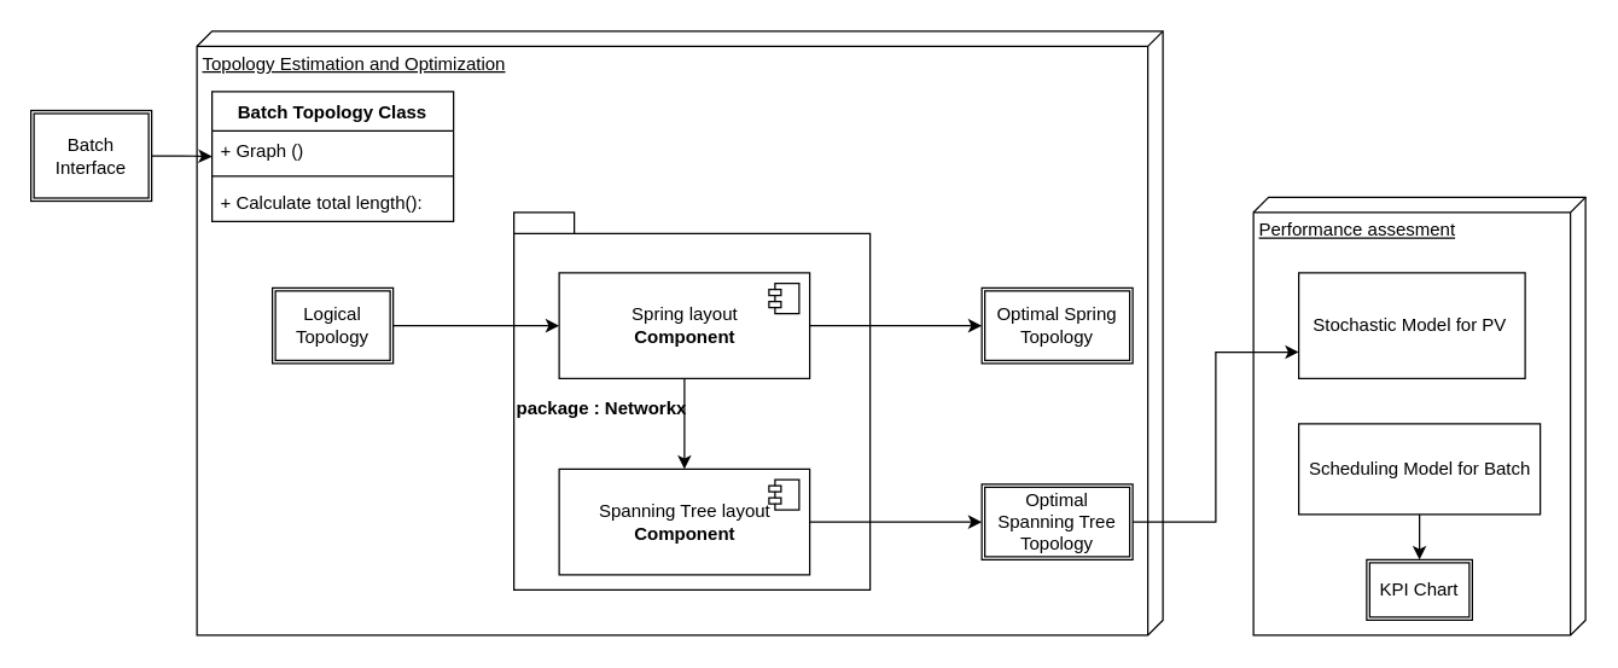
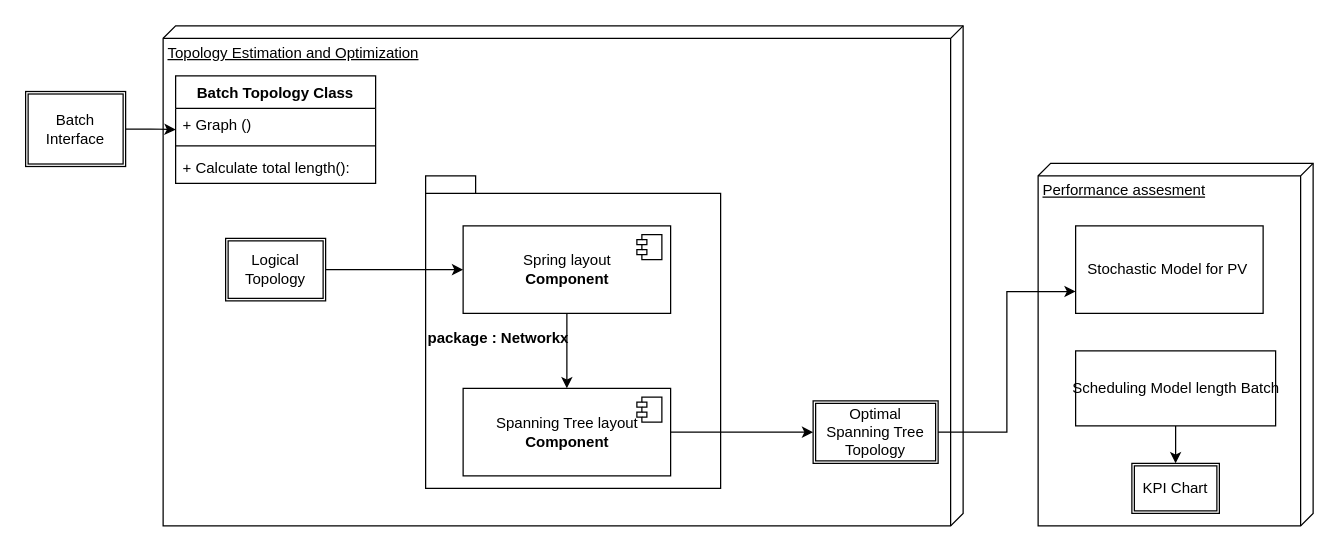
  <mxCell id="0" />
  <mxCell id="1" parent="0" />
  <mxCell id="2" value="Topology Estimation and Optimization" style="verticalAlign=top;align=left;spacingTop=8;spacingLeft=2;spacingRight=12;shape=cube;size=10;direction=south;fontStyle=4;html=1;" vertex="1" parent="1"><mxGeometry x="130" y="20" width="640" height="400" as="geometry" /></mxCell>
  <mxCell id="3" style="edgeStyle=orthogonalEdgeStyle;rounded=0;orthogonalLoop=1;jettySize=auto;html=1;exitX=1;exitY=0.5;exitDx=0;exitDy=0;entryX=0;entryY=0.5;entryDx=0;entryDy=0;" edge="1" parent="1" source="4" target="17"><mxGeometry relative="1" as="geometry" /></mxCell>
  <mxCell id="4" value="Batch Interface" style="shape=ext;double=1;rounded=0;whiteSpace=wrap;html=1;" vertex="1" parent="1"><mxGeometry x="20" y="72.5" width="80" height="60" as="geometry" /></mxCell>
  <mxCell id="5" value="Logical Topology" style="shape=ext;double=1;rounded=0;whiteSpace=wrap;html=1;" vertex="1" parent="1"><mxGeometry x="180" y="190" width="80" height="50" as="geometry" /></mxCell>
  <mxCell id="6" style="edgeStyle=orthogonalEdgeStyle;rounded=0;orthogonalLoop=1;jettySize=auto;html=1;exitX=0.5;exitY=1;exitDx=0;exitDy=0;" edge="1" parent="1" source="4" target="4"><mxGeometry relative="1" as="geometry" /></mxCell>
  <mxCell id="7" value="&lt;span&gt;package : Networkx&lt;/span&gt;" style="shape=folder;fontStyle=1;spacingTop=10;tabWidth=40;tabHeight=14;tabPosition=left;html=1;align=left;" vertex="1" parent="1"><mxGeometry x="340" y="140" width="236" height="250" as="geometry" /></mxCell>
  <mxCell id="8" style="edgeStyle=orthogonalEdgeStyle;rounded=0;orthogonalLoop=1;jettySize=auto;html=1;exitX=0.5;exitY=1;exitDx=0;exitDy=0;" edge="1" parent="1" source="5" target="5"><mxGeometry relative="1" as="geometry" /></mxCell>
  <mxCell id="9" style="edgeStyle=orthogonalEdgeStyle;rounded=0;orthogonalLoop=1;jettySize=auto;html=1;entryX=0;entryY=0.5;entryDx=0;entryDy=0;" edge="1" parent="1" source="10" target="22"><mxGeometry relative="1" as="geometry" /></mxCell>
  <mxCell id="10" value="Spanning Tree layout&lt;br&gt;&lt;b&gt;Component&lt;/b&gt;" style="html=1;dropTarget=0;" vertex="1" parent="1"><mxGeometry x="370" y="310" width="166" height="70" as="geometry" /></mxCell>
  <mxCell id="11" value="" style="shape=module;jettyWidth=8;jettyHeight=4;" vertex="1" parent="10"><mxGeometry x="1" width="20" height="20" relative="1" as="geometry"><mxPoint x="-27" y="7" as="offset" /></mxGeometry></mxCell>
  <mxCell id="12" style="edgeStyle=orthogonalEdgeStyle;rounded=0;orthogonalLoop=1;jettySize=auto;html=1;exitX=0.5;exitY=1;exitDx=0;exitDy=0;entryX=0.5;entryY=0;entryDx=0;entryDy=0;" edge="1" parent="1" source="15" target="10"><mxGeometry relative="1" as="geometry" /></mxCell>
- <mxCell id="13" style="edgeStyle=orthogonalEdgeStyle;rounded=0;orthogonalLoop=1;jettySize=auto;html=1;exitX=1;exitY=0.5;exitDx=0;exitDy=0;entryX=0;entryY=0.5;entryDx=0;entryDy=0;" edge="1" parent="1" source="15" target="21"><mxGeometry relative="1" as="geometry" /></mxCell>
  <mxCell id="14" style="edgeStyle=orthogonalEdgeStyle;rounded=0;orthogonalLoop=1;jettySize=auto;html=1;" edge="1" parent="1" source="5" target="15"><mxGeometry relative="1" as="geometry" /></mxCell>
  <mxCell id="15" value="Spring layout&lt;br&gt;&lt;b&gt;Component&lt;/b&gt;" style="html=1;dropTarget=0;" vertex="1" parent="1"><mxGeometry x="370" y="180" width="166" height="70" as="geometry" /></mxCell>
  <mxCell id="16" value="" style="shape=module;jettyWidth=8;jettyHeight=4;" vertex="1" parent="15"><mxGeometry x="1" width="20" height="20" relative="1" as="geometry"><mxPoint x="-27" y="7" as="offset" /></mxGeometry></mxCell>
  <mxCell id="17" value="Batch Topology Class" style="swimlane;fontStyle=1;align=center;verticalAlign=top;childLayout=stackLayout;horizontal=1;startSize=26;horizontalStack=0;resizeParent=1;resizeParentMax=0;resizeLast=0;collapsible=1;marginBottom=0;" vertex="1" parent="1"><mxGeometry x="140" y="60" width="160" height="86" as="geometry" /></mxCell>
  <mxCell id="18" value="+ Graph ()" style="text;strokeColor=none;fillColor=none;align=left;verticalAlign=top;spacingLeft=4;spacingRight=4;overflow=hidden;rotatable=0;points=[[0,0.5],[1,0.5]];portConstraint=eastwest;" vertex="1" parent="17"><mxGeometry y="26" width="160" height="26" as="geometry" /></mxCell>
  <mxCell id="19" value="" style="line;strokeWidth=1;fillColor=none;align=left;verticalAlign=middle;spacingTop=-1;spacingLeft=3;spacingRight=3;rotatable=0;labelPosition=right;points=[];portConstraint=eastwest;" vertex="1" parent="17"><mxGeometry y="52" width="160" height="8" as="geometry" /></mxCell>
  <mxCell id="20" value="+ Calculate total length():" style="text;strokeColor=none;fillColor=none;align=left;verticalAlign=top;spacingLeft=4;spacingRight=4;overflow=hidden;rotatable=0;points=[[0,0.5],[1,0.5]];portConstraint=eastwest;" vertex="1" parent="17"><mxGeometry y="60" width="160" height="26" as="geometry" /></mxCell>
- <mxCell id="21" value="Optimal Spring Topology" style="shape=ext;double=1;rounded=0;whiteSpace=wrap;html=1;" vertex="1" parent="1"><mxGeometry x="650" y="190" width="100" height="50" as="geometry" /></mxCell>
  <mxCell id="22" value="Optimal Spanning Tree Topology" style="shape=ext;double=1;rounded=0;whiteSpace=wrap;html=1;" vertex="1" parent="1"><mxGeometry x="650" y="320" width="100" height="50" as="geometry" /></mxCell>
  <mxCell id="23" value="Performance assesment" style="verticalAlign=top;align=left;spacingTop=8;spacingLeft=2;spacingRight=12;shape=cube;size=10;direction=south;fontStyle=4;html=1;" vertex="1" parent="1"><mxGeometry x="830" y="130" width="220" height="290" as="geometry" /></mxCell>
  <mxCell id="24" style="edgeStyle=orthogonalEdgeStyle;rounded=0;orthogonalLoop=1;jettySize=auto;html=1;exitX=1;exitY=0.5;exitDx=0;exitDy=0;entryX=0;entryY=0.75;entryDx=0;entryDy=0;" edge="1" parent="1" source="22" target="25"><mxGeometry relative="1" as="geometry" /></mxCell>
  <mxCell id="25" value="Stochastic Model for PV&amp;nbsp;" style="html=1;" vertex="1" parent="1"><mxGeometry x="860" y="180" width="150" height="70" as="geometry" /></mxCell>
  <mxCell id="26" style="edgeStyle=orthogonalEdgeStyle;rounded=0;orthogonalLoop=1;jettySize=auto;html=1;exitX=0.5;exitY=1;exitDx=0;exitDy=0;entryX=0.5;entryY=0;entryDx=0;entryDy=0;" edge="1" parent="1" source="27" target="28"><mxGeometry relative="1" as="geometry" /></mxCell>
- <mxCell id="27" value="Scheduling Model for Batch" style="html=1;" vertex="1" parent="1"><mxGeometry x="860" y="280" width="160" height="60" as="geometry" /></mxCell>
+ <mxCell id="27" value="Scheduling Model length Batch" style="html=1;" vertex="1" parent="1"><mxGeometry x="860" y="280" width="160" height="60" as="geometry" /></mxCell>
  <mxCell id="28" value="KPI Chart" style="shape=ext;double=1;rounded=0;whiteSpace=wrap;html=1;" vertex="1" parent="1"><mxGeometry x="905" y="370" width="70" height="40" as="geometry" /></mxCell>
